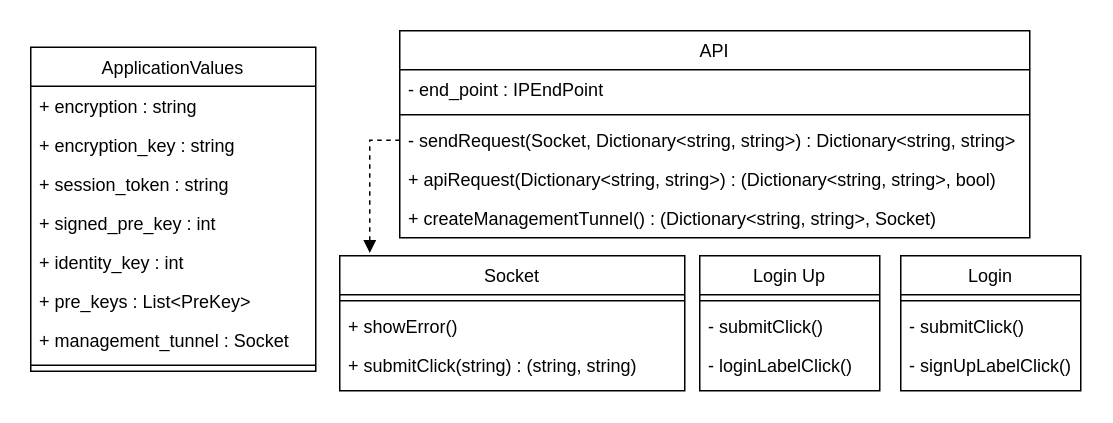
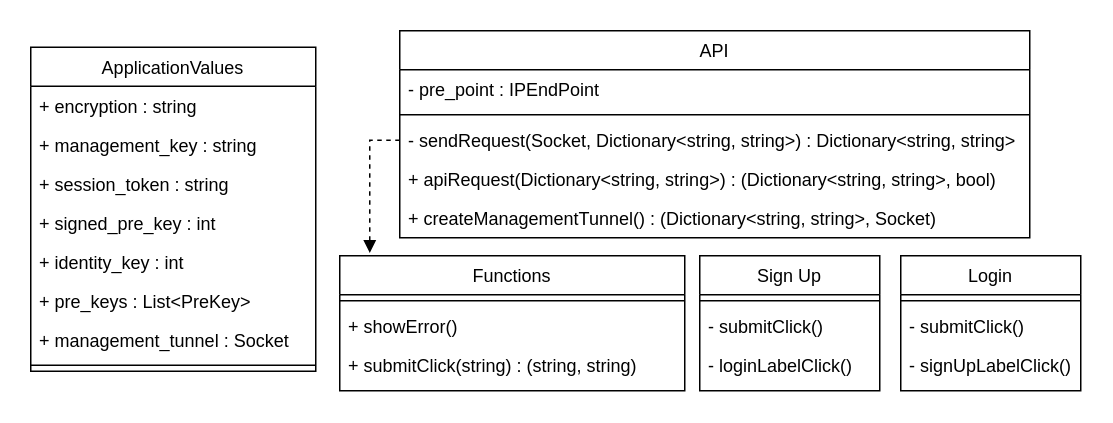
  <mxCell id="0" />
  <mxCell id="1" parent="0" />
- <mxCell id="2" value="Socket" style="swimlane;fontStyle=0;align=center;verticalAlign=top;childLayout=stackLayout;horizontal=1;startSize=26;horizontalStack=0;resizeParent=1;resizeLast=0;collapsible=1;marginBottom=0;rounded=0;shadow=0;strokeWidth=1;" parent="1" vertex="1"><mxGeometry x="226" y="170" width="230" height="90" as="geometry"><mxRectangle x="550" y="140" width="160" height="26" as="alternateBounds" /></mxGeometry></mxCell>
+ <mxCell id="2" value="Functions" style="swimlane;fontStyle=0;align=center;verticalAlign=top;childLayout=stackLayout;horizontal=1;startSize=26;horizontalStack=0;resizeParent=1;resizeLast=0;collapsible=1;marginBottom=0;rounded=0;shadow=0;strokeWidth=1;" parent="1" vertex="1"><mxGeometry x="226" y="170" width="230" height="90" as="geometry"><mxRectangle x="550" y="140" width="160" height="26" as="alternateBounds" /></mxGeometry></mxCell>
  <mxCell id="3" value="" style="line;html=1;strokeWidth=1;align=left;verticalAlign=middle;spacingTop=-1;spacingLeft=3;spacingRight=3;rotatable=0;labelPosition=right;points=[];portConstraint=eastwest;" parent="2" vertex="1"><mxGeometry y="26" width="230" height="8" as="geometry" /></mxCell>
  <mxCell id="4" value="+ showError()" style="text;align=left;verticalAlign=top;spacingLeft=4;spacingRight=4;overflow=hidden;rotatable=0;points=[[0,0.5],[1,0.5]];portConstraint=eastwest;rounded=0;shadow=0;html=0;" vertex="1" parent="2"><mxGeometry y="34" width="230" height="26" as="geometry" /></mxCell>
  <mxCell id="5" value="+ submitClick(string) : (string, string)" style="text;align=left;verticalAlign=top;spacingLeft=4;spacingRight=4;overflow=hidden;rotatable=0;points=[[0,0.5],[1,0.5]];portConstraint=eastwest;rounded=0;shadow=0;html=0;" vertex="1" parent="2"><mxGeometry y="60" width="230" height="26" as="geometry" /></mxCell>
  <mxCell id="6" value="API" style="swimlane;fontStyle=0;align=center;verticalAlign=top;childLayout=stackLayout;horizontal=1;startSize=26;horizontalStack=0;resizeParent=1;resizeLast=0;collapsible=1;marginBottom=0;rounded=0;shadow=0;strokeWidth=1;" vertex="1" parent="1"><mxGeometry x="266" y="20" width="420" height="138" as="geometry"><mxRectangle x="550" y="140" width="160" height="26" as="alternateBounds" /></mxGeometry></mxCell>
- <mxCell id="7" value="- end_point : IPEndPoint" style="text;align=left;verticalAlign=top;spacingLeft=4;spacingRight=4;overflow=hidden;rotatable=0;points=[[0,0.5],[1,0.5]];portConstraint=eastwest;rounded=0;shadow=0;html=0;" vertex="1" parent="6"><mxGeometry y="26" width="420" height="26" as="geometry" /></mxCell>
+ <mxCell id="7" value="- pre_point : IPEndPoint" style="text;align=left;verticalAlign=top;spacingLeft=4;spacingRight=4;overflow=hidden;rotatable=0;points=[[0,0.5],[1,0.5]];portConstraint=eastwest;rounded=0;shadow=0;html=0;" vertex="1" parent="6"><mxGeometry y="26" width="420" height="26" as="geometry" /></mxCell>
  <mxCell id="8" value="" style="line;html=1;strokeWidth=1;align=left;verticalAlign=middle;spacingTop=-1;spacingLeft=3;spacingRight=3;rotatable=0;labelPosition=right;points=[];portConstraint=eastwest;" vertex="1" parent="6"><mxGeometry y="52" width="420" height="8" as="geometry" /></mxCell>
  <mxCell id="9" value="- sendRequest(Socket, Dictionary&lt;string, string&gt;) : Dictionary&lt;string, string&gt;" style="text;align=left;verticalAlign=top;spacingLeft=4;spacingRight=4;overflow=hidden;rotatable=0;points=[[0,0.5],[1,0.5]];portConstraint=eastwest;rounded=0;shadow=0;html=0;" vertex="1" parent="6"><mxGeometry y="60" width="420" height="26" as="geometry" /></mxCell>
  <mxCell id="10" value="+ apiRequest(Dictionary&lt;string, string&gt;) : (Dictionary&lt;string, string&gt;, bool)" style="text;align=left;verticalAlign=top;spacingLeft=4;spacingRight=4;overflow=hidden;rotatable=0;points=[[0,0.5],[1,0.5]];portConstraint=eastwest;rounded=0;shadow=0;html=0;" vertex="1" parent="6"><mxGeometry y="86" width="420" height="26" as="geometry" /></mxCell>
  <mxCell id="11" value="+ createManagementTunnel() : (Dictionary&lt;string, string&gt;, Socket)" style="text;align=left;verticalAlign=top;spacingLeft=4;spacingRight=4;overflow=hidden;rotatable=0;points=[[0,0.5],[1,0.5]];portConstraint=eastwest;rounded=0;shadow=0;html=0;" vertex="1" parent="6"><mxGeometry y="112" width="420" height="26" as="geometry" /></mxCell>
  <mxCell id="12" value="ApplicationValues" style="swimlane;fontStyle=0;align=center;verticalAlign=top;childLayout=stackLayout;horizontal=1;startSize=26;horizontalStack=0;resizeParent=1;resizeLast=0;collapsible=1;marginBottom=0;rounded=0;shadow=0;strokeWidth=1;" vertex="1" parent="1"><mxGeometry x="20" y="31" width="190" height="216" as="geometry"><mxRectangle x="550" y="140" width="160" height="26" as="alternateBounds" /></mxGeometry></mxCell>
  <mxCell id="13" value="+ encryption : string" style="text;align=left;verticalAlign=top;spacingLeft=4;spacingRight=4;overflow=hidden;rotatable=0;points=[[0,0.5],[1,0.5]];portConstraint=eastwest;rounded=0;shadow=0;html=0;" vertex="1" parent="12"><mxGeometry y="26" width="190" height="26" as="geometry" /></mxCell>
- <mxCell id="14" value="+ encryption_key : string" style="text;align=left;verticalAlign=top;spacingLeft=4;spacingRight=4;overflow=hidden;rotatable=0;points=[[0,0.5],[1,0.5]];portConstraint=eastwest;rounded=0;shadow=0;html=0;" vertex="1" parent="12"><mxGeometry y="52" width="190" height="26" as="geometry" /></mxCell>
+ <mxCell id="14" value="+ management_key : string" style="text;align=left;verticalAlign=top;spacingLeft=4;spacingRight=4;overflow=hidden;rotatable=0;points=[[0,0.5],[1,0.5]];portConstraint=eastwest;rounded=0;shadow=0;html=0;" vertex="1" parent="12"><mxGeometry y="52" width="190" height="26" as="geometry" /></mxCell>
  <mxCell id="15" value="+ session_token : string" style="text;align=left;verticalAlign=top;spacingLeft=4;spacingRight=4;overflow=hidden;rotatable=0;points=[[0,0.5],[1,0.5]];portConstraint=eastwest;rounded=0;shadow=0;html=0;" vertex="1" parent="12"><mxGeometry y="78" width="190" height="26" as="geometry" /></mxCell>
  <mxCell id="16" value="+ signed_pre_key : int" style="text;align=left;verticalAlign=top;spacingLeft=4;spacingRight=4;overflow=hidden;rotatable=0;points=[[0,0.5],[1,0.5]];portConstraint=eastwest;rounded=0;shadow=0;html=0;" vertex="1" parent="12"><mxGeometry y="104" width="190" height="26" as="geometry" /></mxCell>
  <mxCell id="17" value="+ identity_key : int" style="text;align=left;verticalAlign=top;spacingLeft=4;spacingRight=4;overflow=hidden;rotatable=0;points=[[0,0.5],[1,0.5]];portConstraint=eastwest;rounded=0;shadow=0;html=0;" vertex="1" parent="12"><mxGeometry y="130" width="190" height="26" as="geometry" /></mxCell>
  <mxCell id="18" value="+ pre_keys : List&lt;PreKey&gt;" style="text;align=left;verticalAlign=top;spacingLeft=4;spacingRight=4;overflow=hidden;rotatable=0;points=[[0,0.5],[1,0.5]];portConstraint=eastwest;rounded=0;shadow=0;html=0;" vertex="1" parent="12"><mxGeometry y="156" width="190" height="26" as="geometry" /></mxCell>
  <mxCell id="19" value="+ management_tunnel : Socket" style="text;align=left;verticalAlign=top;spacingLeft=4;spacingRight=4;overflow=hidden;rotatable=0;points=[[0,0.5],[1,0.5]];portConstraint=eastwest;rounded=0;shadow=0;html=0;" vertex="1" parent="12"><mxGeometry y="182" width="190" height="26" as="geometry" /></mxCell>
  <mxCell id="20" value="" style="line;html=1;strokeWidth=1;align=left;verticalAlign=middle;spacingTop=-1;spacingLeft=3;spacingRight=3;rotatable=0;labelPosition=right;points=[];portConstraint=eastwest;" vertex="1" parent="12"><mxGeometry y="208" width="190" height="8" as="geometry" /></mxCell>
  <mxCell id="21" value="Login" style="swimlane;fontStyle=0;align=center;verticalAlign=top;childLayout=stackLayout;horizontal=1;startSize=26;horizontalStack=0;resizeParent=1;resizeLast=0;collapsible=1;marginBottom=0;rounded=0;shadow=0;strokeWidth=1;" vertex="1" parent="1"><mxGeometry x="600" y="170" width="120" height="90" as="geometry"><mxRectangle x="550" y="140" width="160" height="26" as="alternateBounds" /></mxGeometry></mxCell>
  <mxCell id="22" value="" style="line;html=1;strokeWidth=1;align=left;verticalAlign=middle;spacingTop=-1;spacingLeft=3;spacingRight=3;rotatable=0;labelPosition=right;points=[];portConstraint=eastwest;" vertex="1" parent="21"><mxGeometry y="26" width="120" height="8" as="geometry" /></mxCell>
  <mxCell id="23" value="- submitClick()" style="text;align=left;verticalAlign=top;spacingLeft=4;spacingRight=4;overflow=hidden;rotatable=0;points=[[0,0.5],[1,0.5]];portConstraint=eastwest;rounded=0;shadow=0;html=0;" vertex="1" parent="21"><mxGeometry y="34" width="120" height="26" as="geometry" /></mxCell>
  <mxCell id="24" value="- signUpLabelClick()" style="text;align=left;verticalAlign=top;spacingLeft=4;spacingRight=4;overflow=hidden;rotatable=0;points=[[0,0.5],[1,0.5]];portConstraint=eastwest;rounded=0;shadow=0;html=0;" vertex="1" parent="21"><mxGeometry y="60" width="120" height="26" as="geometry" /></mxCell>
- <mxCell id="25" value="Login Up" style="swimlane;fontStyle=0;align=center;verticalAlign=top;childLayout=stackLayout;horizontal=1;startSize=26;horizontalStack=0;resizeParent=1;resizeLast=0;collapsible=1;marginBottom=0;rounded=0;shadow=0;strokeWidth=1;" vertex="1" parent="1"><mxGeometry x="466" y="170" width="120" height="90" as="geometry"><mxRectangle x="550" y="140" width="160" height="26" as="alternateBounds" /></mxGeometry></mxCell>
+ <mxCell id="25" value="Sign Up" style="swimlane;fontStyle=0;align=center;verticalAlign=top;childLayout=stackLayout;horizontal=1;startSize=26;horizontalStack=0;resizeParent=1;resizeLast=0;collapsible=1;marginBottom=0;rounded=0;shadow=0;strokeWidth=1;" vertex="1" parent="1"><mxGeometry x="466" y="170" width="120" height="90" as="geometry"><mxRectangle x="550" y="140" width="160" height="26" as="alternateBounds" /></mxGeometry></mxCell>
  <mxCell id="26" value="" style="line;html=1;strokeWidth=1;align=left;verticalAlign=middle;spacingTop=-1;spacingLeft=3;spacingRight=3;rotatable=0;labelPosition=right;points=[];portConstraint=eastwest;" vertex="1" parent="25"><mxGeometry y="26" width="120" height="8" as="geometry" /></mxCell>
  <mxCell id="27" value="- submitClick()" style="text;align=left;verticalAlign=top;spacingLeft=4;spacingRight=4;overflow=hidden;rotatable=0;points=[[0,0.5],[1,0.5]];portConstraint=eastwest;rounded=0;shadow=0;html=0;" vertex="1" parent="25"><mxGeometry y="34" width="120" height="26" as="geometry" /></mxCell>
  <mxCell id="28" value="- loginLabelClick()" style="text;align=left;verticalAlign=top;spacingLeft=4;spacingRight=4;overflow=hidden;rotatable=0;points=[[0,0.5],[1,0.5]];portConstraint=eastwest;rounded=0;shadow=0;html=0;" vertex="1" parent="25"><mxGeometry y="60" width="120" height="26" as="geometry" /></mxCell>
  <mxCell id="29" style="edgeStyle=orthogonalEdgeStyle;rounded=0;orthogonalLoop=1;jettySize=auto;html=1;exitX=0;exitY=0.5;exitDx=0;exitDy=0;entryX=0.087;entryY=-0.021;entryDx=0;entryDy=0;entryPerimeter=0;dashed=1;endArrow=block;endFill=1;" edge="1" parent="1" source="9" target="2"><mxGeometry relative="1" as="geometry" /></mxCell>
